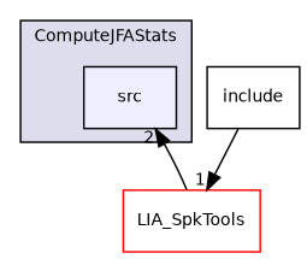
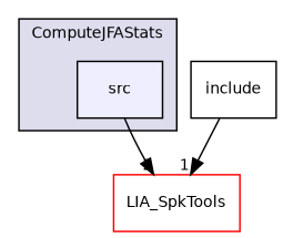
  digraph {
    compound=true
    node [fontname=Helvetica fontsize=10 shape=box style=filled]
    edge [labeldistance=1.5 labelfontname=Helvetica labelfontsize=10]
    n1 [fillcolor="#eeeeff" label=src pencolor=black]
    n2 [color=red fillcolor=white label=LIA_SpkTools]
    n3 [label=include style=""]
    subgraph cluster_1 {
      bgcolor="#ddddee"
      fontname=Helvetica
      fontsize=10
      label=ComputeJFAStats
      pencolor=black
      n1
    }
-   n2 -> n1 [headlabel=2]
+   n1 -> n2 [headlabel=2]
    n3 -> n2 [headlabel=1]
  }
